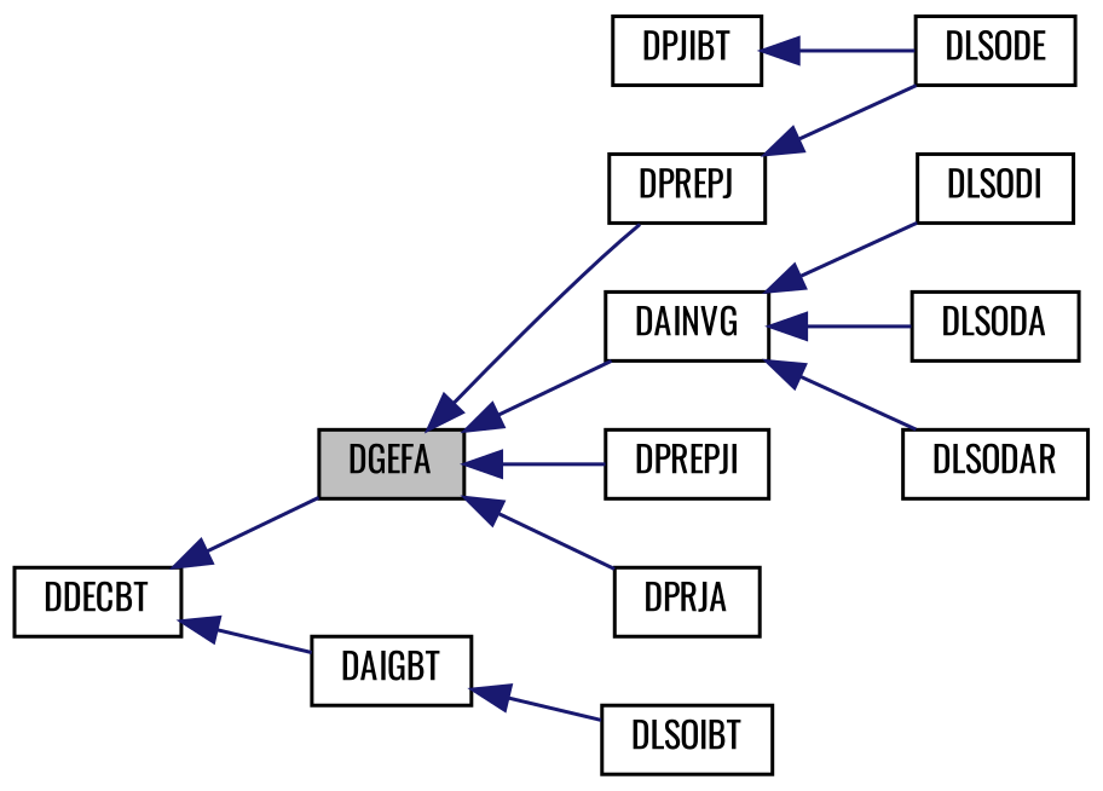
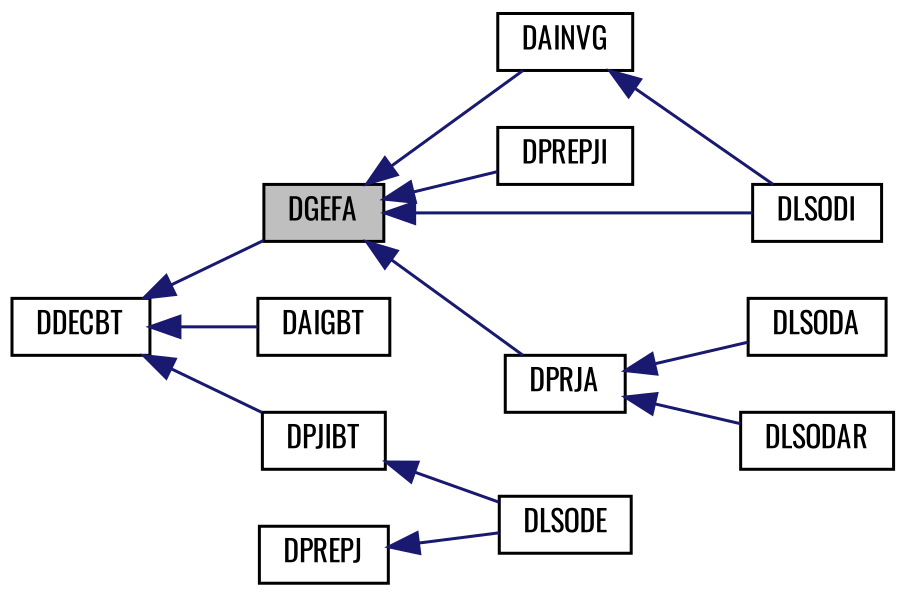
  digraph {
    fontname=Oswald
    rankdir=LR
    node [color=black fillcolor=white fontname=Oswald fontsize=10 shape=record style=filled]
    edge [color=midnightblue dir=back fontname=Oswald fontsize=10 labelfontname=Helvetica labelfontsize=10 style=solid]
    n1 [fillcolor=grey75 fontcolor=black height=0.2 label=DGEFA width=0.4]
    n2 [height=0.2 label=DAINVG width=0.4]
    n3 [height=0.2 label=DPREPJ width=0.4]
    n4 [height=0.2 label=DPREPJI width=0.4]
    n5 [height=0.2 label=DPRJA width=0.4]
    n6 [height=0.2 label=DLSODI width=0.4]
    n7 [height=0.2 label=DDECBT width=0.4]
    n8 [height=0.2 label=DAIGBT width=0.4]
    n9 [height=0.2 label=DPJIBT width=0.4]
    n10 [height=0.2 label=DLSODE width=0.4]
    n11 [height=0.2 label=DLSODA width=0.4]
    n12 [height=0.2 label=DLSODAR width=0.4]
-   n13 [height=0.2 label=DLSOIBT width=0.4]
    n1 -> n2
-   n1 -> n3
+   n1 -> n6
    n1 -> n4
    n1 -> n5
    n2 -> n6
    n3 -> n10
-   n2 -> n11
-   n2 -> n12
+   n5 -> n11
+   n5 -> n12
    n7 -> n1
    n7 -> n8
-   n8 -> n13
+   n7 -> n9
    n9 -> n10
  }
